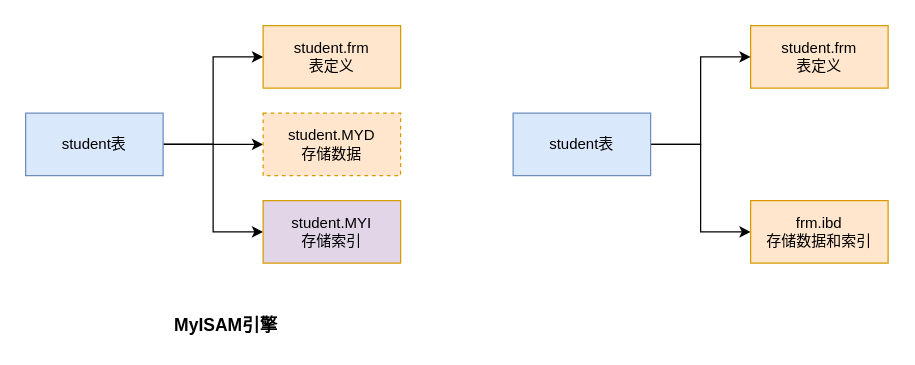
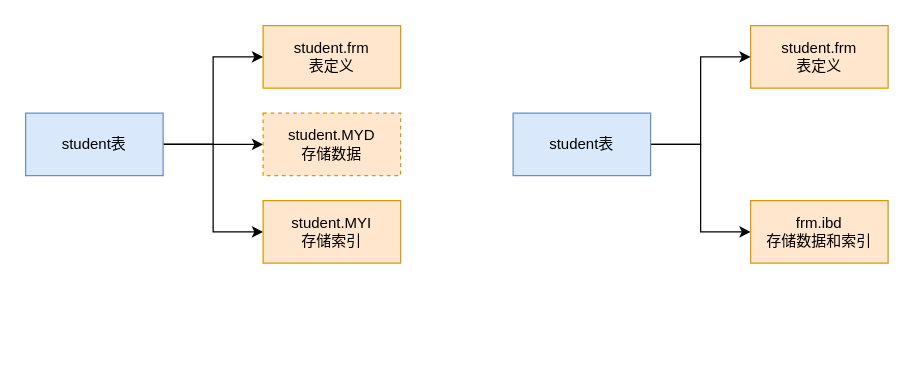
  <mxCell id="0" />
  <mxCell id="1" parent="0" />
  <mxCell id="2" value="student.frm&lt;br&gt;表定义" style="rounded=0;whiteSpace=wrap;html=1;fillColor=#ffe6cc;strokeColor=#d79b00;" parent="1" vertex="1"><mxGeometry x="210" y="20" width="110" height="50" as="geometry" /></mxCell>
  <mxCell id="3" style="edgeStyle=orthogonalEdgeStyle;rounded=0;orthogonalLoop=1;jettySize=auto;html=1;exitX=1;exitY=0.5;exitDx=0;exitDy=0;entryX=0;entryY=0.5;entryDx=0;entryDy=0;" parent="1" source="6" target="2" edge="1"><mxGeometry relative="1" as="geometry" /></mxCell>
  <mxCell id="4" style="edgeStyle=orthogonalEdgeStyle;rounded=0;orthogonalLoop=1;jettySize=auto;html=1;exitX=1;exitY=0.5;exitDx=0;exitDy=0;entryX=0;entryY=0.5;entryDx=0;entryDy=0;" parent="1" source="6" target="7" edge="1"><mxGeometry relative="1" as="geometry" /></mxCell>
  <mxCell id="5" style="edgeStyle=orthogonalEdgeStyle;rounded=0;orthogonalLoop=1;jettySize=auto;html=1;exitX=1;exitY=0.5;exitDx=0;exitDy=0;entryX=0;entryY=0.5;entryDx=0;entryDy=0;" parent="1" source="6" target="8" edge="1"><mxGeometry relative="1" as="geometry" /></mxCell>
  <mxCell id="6" value="student表" style="rounded=0;whiteSpace=wrap;html=1;fillColor=#dae8fc;strokeColor=#6c8ebf;" parent="1" vertex="1"><mxGeometry x="20" y="90" width="110" height="50" as="geometry" /></mxCell>
  <mxCell id="7" value="student.MYD&lt;br&gt;存储数据" style="rounded=0;whiteSpace=wrap;html=1;fillColor=#ffe6cc;strokeColor=#d79b00;dashed=1;" parent="1" vertex="1"><mxGeometry x="210" y="90" width="110" height="50" as="geometry" /></mxCell>
- <mxCell id="8" value="student.MYI&lt;br&gt;存储索引" style="rounded=0;whiteSpace=wrap;html=1;fillColor=#e1d5e7;strokeColor=#d79b00;" parent="1" vertex="1"><mxGeometry x="210" y="160" width="110" height="50" as="geometry" /></mxCell>
+ <mxCell id="8" value="student.MYI&lt;br&gt;存储索引" style="rounded=0;whiteSpace=wrap;html=1;fillColor=#ffe6cc;strokeColor=#d79b00;" parent="1" vertex="1"><mxGeometry x="210" y="160" width="110" height="50" as="geometry" /></mxCell>
  <mxCell id="9" value="student.frm&lt;br&gt;表定义" style="rounded=0;whiteSpace=wrap;html=1;fillColor=#ffe6cc;strokeColor=#d79b00;" parent="1" vertex="1"><mxGeometry x="600" y="20" width="110" height="50" as="geometry" /></mxCell>
  <mxCell id="10" style="edgeStyle=orthogonalEdgeStyle;rounded=0;orthogonalLoop=1;jettySize=auto;html=1;exitX=1;exitY=0.5;exitDx=0;exitDy=0;entryX=0;entryY=0.5;entryDx=0;entryDy=0;" parent="1" source="12" target="9" edge="1"><mxGeometry relative="1" as="geometry" /></mxCell>
  <mxCell id="11" style="edgeStyle=orthogonalEdgeStyle;rounded=0;orthogonalLoop=1;jettySize=auto;html=1;exitX=1;exitY=0.5;exitDx=0;exitDy=0;entryX=0;entryY=0.5;entryDx=0;entryDy=0;" parent="1" source="12" target="13" edge="1"><mxGeometry relative="1" as="geometry" /></mxCell>
  <mxCell id="12" value="student表" style="rounded=0;whiteSpace=wrap;html=1;fillColor=#dae8fc;strokeColor=#6c8ebf;" parent="1" vertex="1"><mxGeometry x="410" y="90" width="110" height="50" as="geometry" /></mxCell>
  <mxCell id="13" value="frm.ibd&lt;br&gt;存储数据和索引" style="rounded=0;whiteSpace=wrap;html=1;fillColor=#ffe6cc;strokeColor=#d79b00;" parent="1" vertex="1"><mxGeometry x="600" y="160" width="110" height="50" as="geometry" /></mxCell>
- <mxCell id="14" value="&lt;b&gt;&lt;font style=&quot;font-size: 14px&quot;&gt;MyISAM引擎&lt;/font&gt;&lt;/b&gt;" style="text;html=1;align=center;verticalAlign=middle;resizable=0;points=[];autosize=1;strokeColor=none;fillColor=none;" parent="1" vertex="1"><mxGeometry x="130" y="250" width="100" height="20" as="geometry" /></mxCell>
